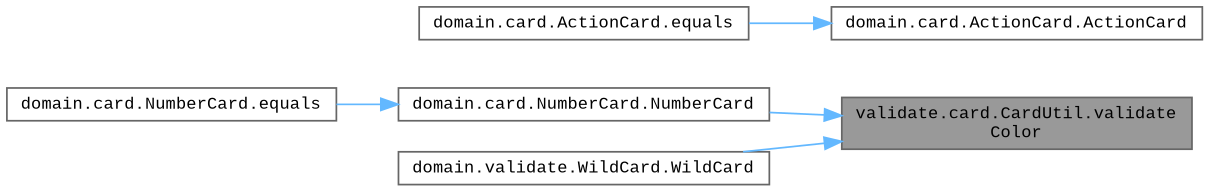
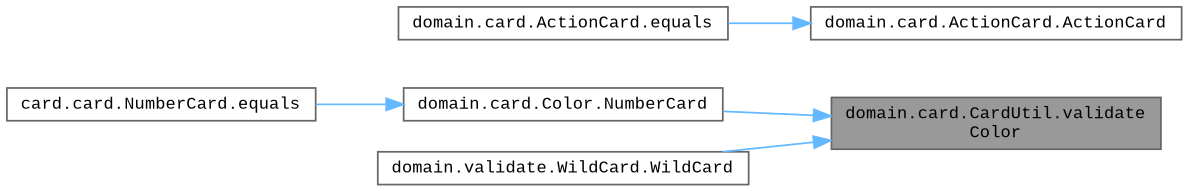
  digraph {
    fontname="Liberation Mono"
    rankdir=RL
    node [color=grey40 fillcolor=white fontname="Liberation Mono" fontsize=10 shape=box style=filled]
    edge [color=steelblue1 dir=back fontname="Liberation Mono" fontsize=10 labelfontname=Helvetica labelfontsize=10 style=solid]
-   n1 [color=gray40 fillcolor=grey60 fontcolor=black height=0.2 label="validate.card.CardUtil.validate\lColor" width=0.4]
-   n2 [height=0.2 label="domain.card.NumberCard.NumberCard" width=0.4]
+   n1 [color=gray40 fillcolor=grey60 fontcolor=black height=0.2 label="domain.card.CardUtil.validate\lColor" width=0.4]
+   n2 [height=0.2 label="domain.card.Color.NumberCard" width=0.4]
    n3 [height=0.2 label="domain.validate.WildCard.WildCard" width=0.4]
    n4 [height=0.2 label="domain.card.ActionCard.ActionCard" width=0.4]
    n5 [height=0.2 label="domain.card.ActionCard.equals" width=0.4]
-   n6 [height=0.2 label="domain.card.NumberCard.equals" width=0.4]
+   n6 [height=0.2 label="card.card.NumberCard.equals" width=0.4]
    n1 -> n2
    n1 -> n3
    n2 -> n6
    n4 -> n5
  }
